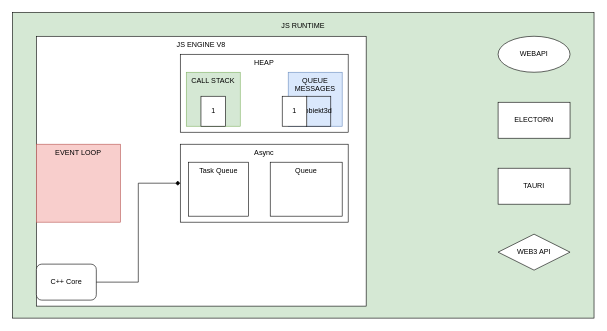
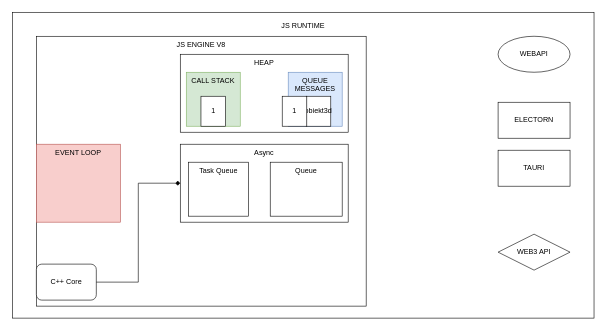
  <mxCell id="0" />
  <mxCell id="1" parent="0" />
- <mxCell id="2" value="&lt;p style=&quot;line-height: 60%;&quot;&gt;JS RUNTIME&lt;/p&gt;" style="rounded=0;whiteSpace=wrap;html=1;verticalAlign=top;fillColor=#d5e8d4;" vertex="1" parent="1"><mxGeometry x="20" y="20" width="970" height="510" as="geometry" /></mxCell>
+ <mxCell id="2" value="&lt;p style=&quot;line-height: 60%;&quot;&gt;JS RUNTIME&lt;/p&gt;" style="rounded=0;whiteSpace=wrap;html=1;verticalAlign=top;" vertex="1" parent="1"><mxGeometry x="20" y="20" width="970" height="510" as="geometry" /></mxCell>
  <mxCell id="3" value="JS ENGINE V8" style="rounded=0;whiteSpace=wrap;html=1;verticalAlign=top;" vertex="1" parent="1"><mxGeometry x="60" y="60" width="550" height="450" as="geometry" /></mxCell>
  <mxCell id="4" value="HEAP" style="rounded=0;whiteSpace=wrap;html=1;verticalAlign=top;" vertex="1" parent="1"><mxGeometry x="300" y="90" width="280" height="130" as="geometry" /></mxCell>
  <mxCell id="5" value="CALL STACK" style="rounded=0;whiteSpace=wrap;html=1;verticalAlign=top;fillColor=#d5e8d4;strokeColor=#82b366;" vertex="1" parent="1"><mxGeometry x="310" y="120" width="90" height="90" as="geometry" /></mxCell>
  <mxCell id="6" value="C++ Core" style="rounded=1;whiteSpace=wrap;html=1;" vertex="1" parent="1"><mxGeometry x="60" y="440" width="100" height="60" as="geometry" /></mxCell>
  <mxCell id="7" value="QUEUE MESSAGES" style="rounded=0;whiteSpace=wrap;html=1;verticalAlign=top;fillColor=#dae8fc;strokeColor=#6c8ebf;" vertex="1" parent="1"><mxGeometry x="480" y="120" width="90" height="90" as="geometry" /></mxCell>
  <mxCell id="8" value="Async" style="rounded=0;whiteSpace=wrap;html=1;verticalAlign=top;" vertex="1" parent="1"><mxGeometry x="300" y="240" width="280" height="130" as="geometry" /></mxCell>
  <mxCell id="9" style="edgeStyle=orthogonalEdgeStyle;rounded=0;orthogonalLoop=1;jettySize=auto;html=1;entryX=0;entryY=0.5;entryDx=0;entryDy=0;endArrow=diamond;" edge="1" parent="1" source="6" target="8"><mxGeometry relative="1" as="geometry" /></mxCell>
  <mxCell id="10" value="EVENT LOOP" style="rounded=0;whiteSpace=wrap;html=1;verticalAlign=top;fillColor=#f8cecc;strokeColor=#b85450;" vertex="1" parent="1"><mxGeometry x="60" y="240" width="140" height="130" as="geometry" /></mxCell>
  <mxCell id="11" value="Task Queue" style="rounded=0;whiteSpace=wrap;html=1;verticalAlign=top;" vertex="1" parent="1"><mxGeometry x="314" y="270" width="100" height="90" as="geometry" /></mxCell>
  <mxCell id="12" value="Queue" style="rounded=0;whiteSpace=wrap;html=1;verticalAlign=top;" vertex="1" parent="1"><mxGeometry x="450" y="270" width="120" height="90" as="geometry" /></mxCell>
  <mxCell id="13" value="WEBAPI" style="ellipse;whiteSpace=wrap;html=1;" vertex="1" parent="1"><mxGeometry x="830" y="60" width="120" height="60" as="geometry" /></mxCell>
  <mxCell id="14" value="ELECTORN" style="rounded=0;whiteSpace=wrap;html=1;" vertex="1" parent="1"><mxGeometry x="830" y="170" width="120" height="60" as="geometry" /></mxCell>
- <mxCell id="15" value="TAURI" style="rounded=0;whiteSpace=wrap;html=1;" vertex="1" parent="1"><mxGeometry x="830" y="280" width="120" height="60" as="geometry" /></mxCell>
+ <mxCell id="15" value="TAURI" style="rounded=0;whiteSpace=wrap;html=1;" vertex="1" parent="1"><mxGeometry x="830" y="250" width="120" height="60" as="geometry" /></mxCell>
  <mxCell id="16" value="WEB3 API" style="rhombus;whiteSpace=wrap;html=1;" vertex="1" parent="1"><mxGeometry x="830" y="390" width="120" height="60" as="geometry" /></mxCell>
  <mxCell id="17" value="1" style="rounded=0;whiteSpace=wrap;html=1;" vertex="1" parent="1"><mxGeometry x="334.5" y="160" width="41" height="50" as="geometry" /></mxCell>
  <mxCell id="18" value="" style="group" vertex="1" connectable="0" parent="1"><mxGeometry x="460" y="160" width="120" height="110" as="geometry" /></mxCell>
- <mxCell id="19" value="obiekt3d" style="rounded=0;whiteSpace=wrap;html=1;fillColor=#dae8fc;" vertex="1" parent="18"><mxGeometry x="50" width="41" height="50" as="geometry" /></mxCell>
+ <mxCell id="19" value="obiekt3d" style="rounded=0;whiteSpace=wrap;html=1;" vertex="1" parent="18"><mxGeometry x="50" width="41" height="50" as="geometry" /></mxCell>
  <mxCell id="20" value="" style="group" vertex="1" connectable="0" parent="18"><mxGeometry width="120" height="110" as="geometry" /></mxCell>
  <mxCell id="21" value="1" style="rounded=0;whiteSpace=wrap;html=1;" vertex="1" parent="20"><mxGeometry x="10" width="41" height="50" as="geometry" /></mxCell>
